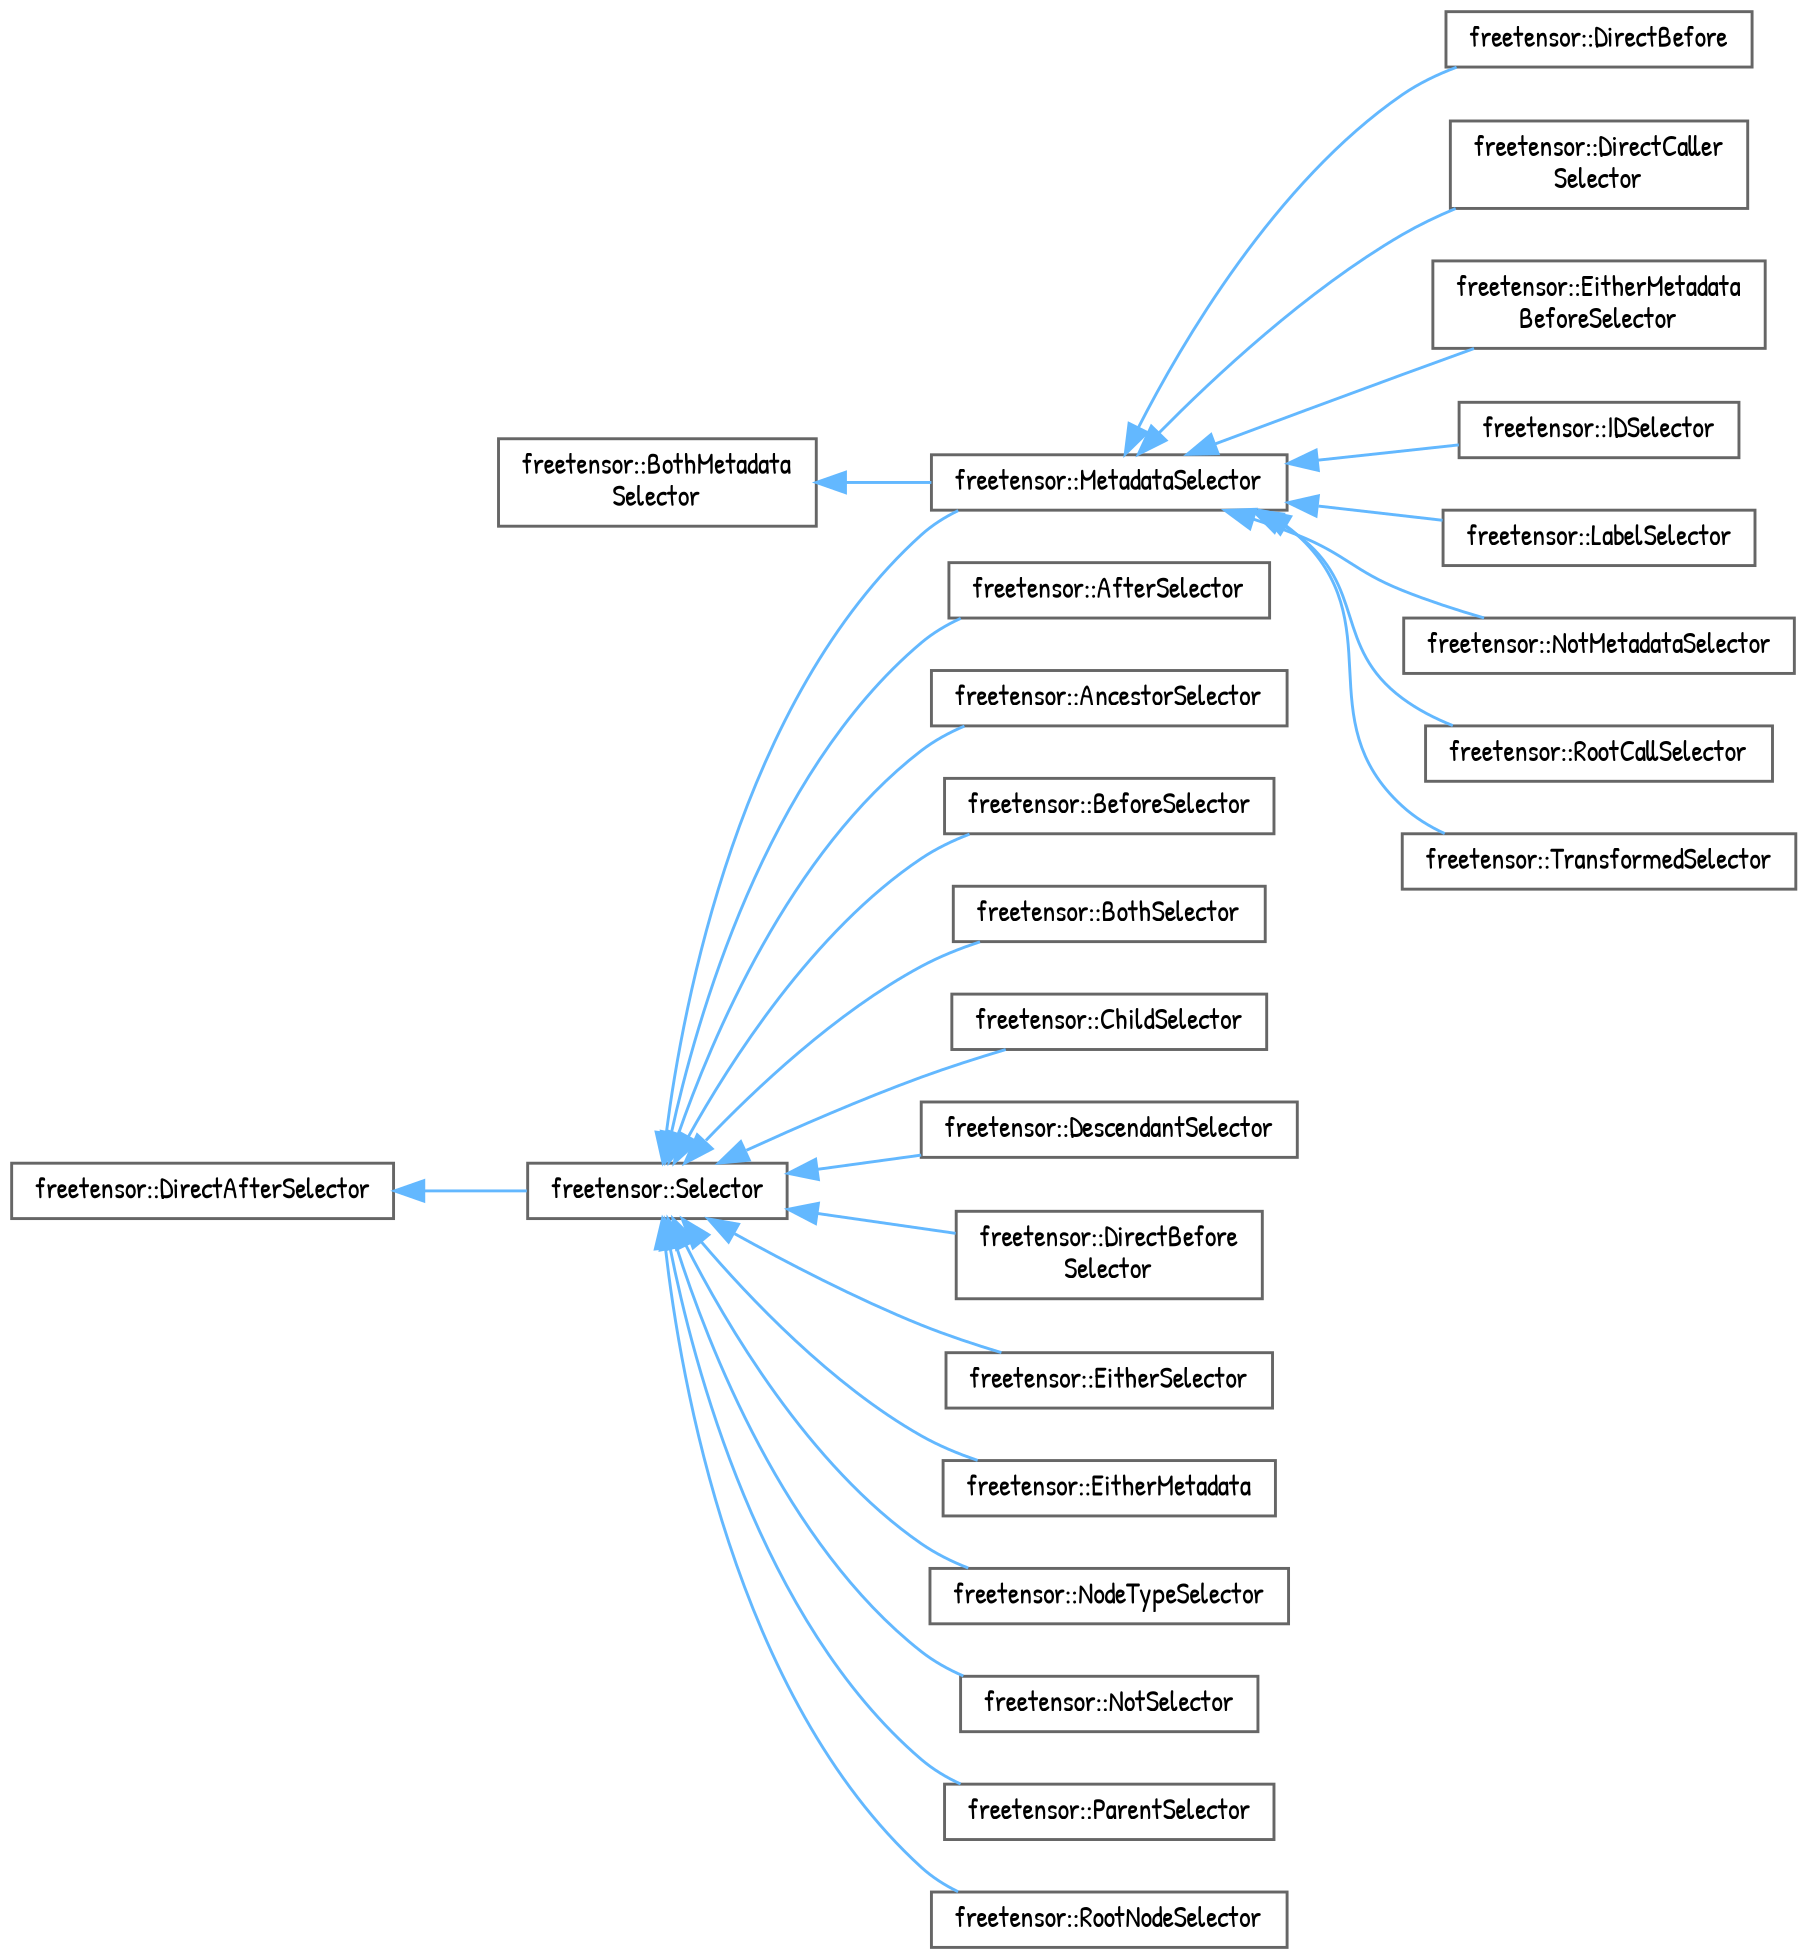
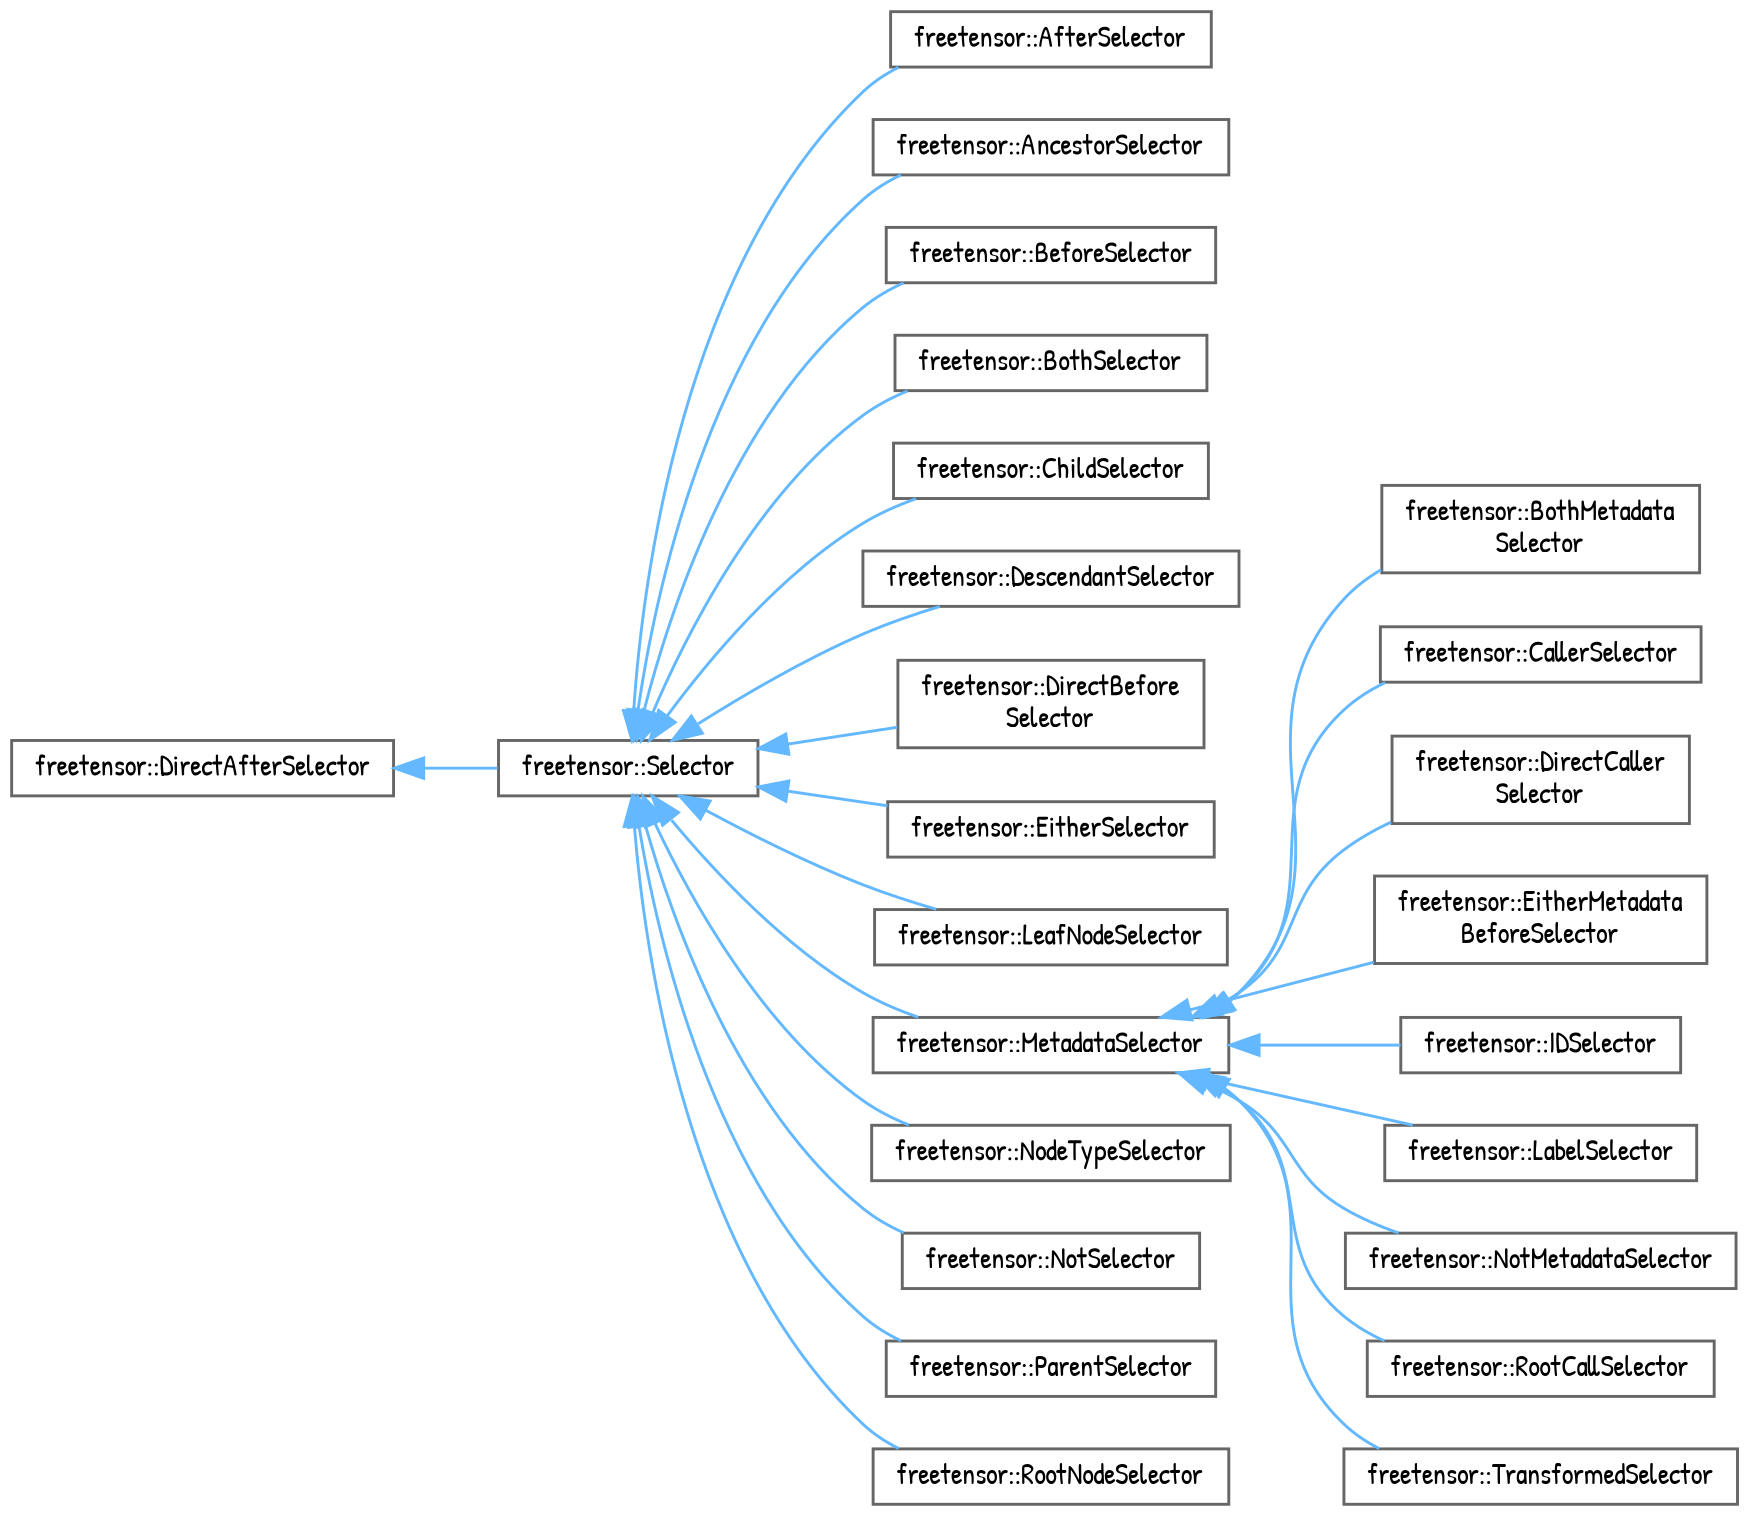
  digraph {
    fontname="Patrick Hand"
    rankdir=LR
    node [color=grey40 fillcolor=white fontname="Patrick Hand" fontsize=10 shape=box style=filled]
    edge [color=steelblue1 dir=back fontname="Patrick Hand" fontsize=10 labelfontname=Helvetica labelfontsize=10 style=solid]
    n1 [height=0.2 label="freetensor::Selector" width=0.4]
    n2 [height=0.2 label="freetensor::AfterSelector" width=0.4]
    n3 [height=0.2 label="freetensor::AncestorSelector" width=0.4]
    n4 [height=0.2 label="freetensor::BeforeSelector" width=0.4]
    n5 [height=0.2 label="freetensor::BothSelector" width=0.4]
    n6 [height=0.2 label="freetensor::ChildSelector" width=0.4]
    n7 [height=0.2 label="freetensor::DescendantSelector" width=0.4]
    n8 [height=0.2 label="freetensor::DirectBefore\lSelector" width=0.4]
    n9 [height=0.2 label="freetensor::EitherSelector" width=0.4]
-   n10 [height=0.2 label="freetensor::EitherMetadata" width=0.4]
+   n10 [height=0.2 label="freetensor::LeafNodeSelector" width=0.4]
    n11 [height=0.2 label="freetensor::MetadataSelector" width=0.4]
    n12 [height=0.2 label="freetensor::NodeTypeSelector" width=0.4]
    n13 [height=0.2 label="freetensor::NotSelector" width=0.4]
    n14 [height=0.2 label="freetensor::ParentSelector" width=0.4]
    n15 [height=0.2 label="freetensor::RootNodeSelector" width=0.4]
    n16 [height=0.2 label="freetensor::DirectAfterSelector" width=0.4]
    n17 [height=0.2 label="freetensor::BothMetadata\lSelector" width=0.4]
-   n18 [height=0.2 label="freetensor::DirectBefore" width=0.4]
+   n18 [height=0.2 label="freetensor::CallerSelector" width=0.4]
    n19 [height=0.2 label="freetensor::DirectCaller\lSelector" width=0.4]
    n20 [height=0.2 label="freetensor::EitherMetadata\lBeforeSelector" width=0.4]
    n21 [height=0.2 label="freetensor::IDSelector" width=0.4]
    n22 [height=0.2 label="freetensor::LabelSelector" width=0.4]
    n23 [height=0.2 label="freetensor::NotMetadataSelector" width=0.4]
    n24 [height=0.2 label="freetensor::RootCallSelector" width=0.4]
    n25 [height=0.2 label="freetensor::TransformedSelector" width=0.4]
    n1 -> n2
    n1 -> n3
    n1 -> n4
    n1 -> n5
    n1 -> n6
    n1 -> n7
    n1 -> n8
    n1 -> n9
    n1 -> n10
    n1 -> n11
    n1 -> n12
    n1 -> n13
    n1 -> n14
    n1 -> n15
-   n17 -> n11
+   n11 -> n17
    n11 -> n18
    n11 -> n19
    n11 -> n20
    n11 -> n21
    n11 -> n22
    n11 -> n23
    n11 -> n24
    n11 -> n25
    n16 -> n1
  }
